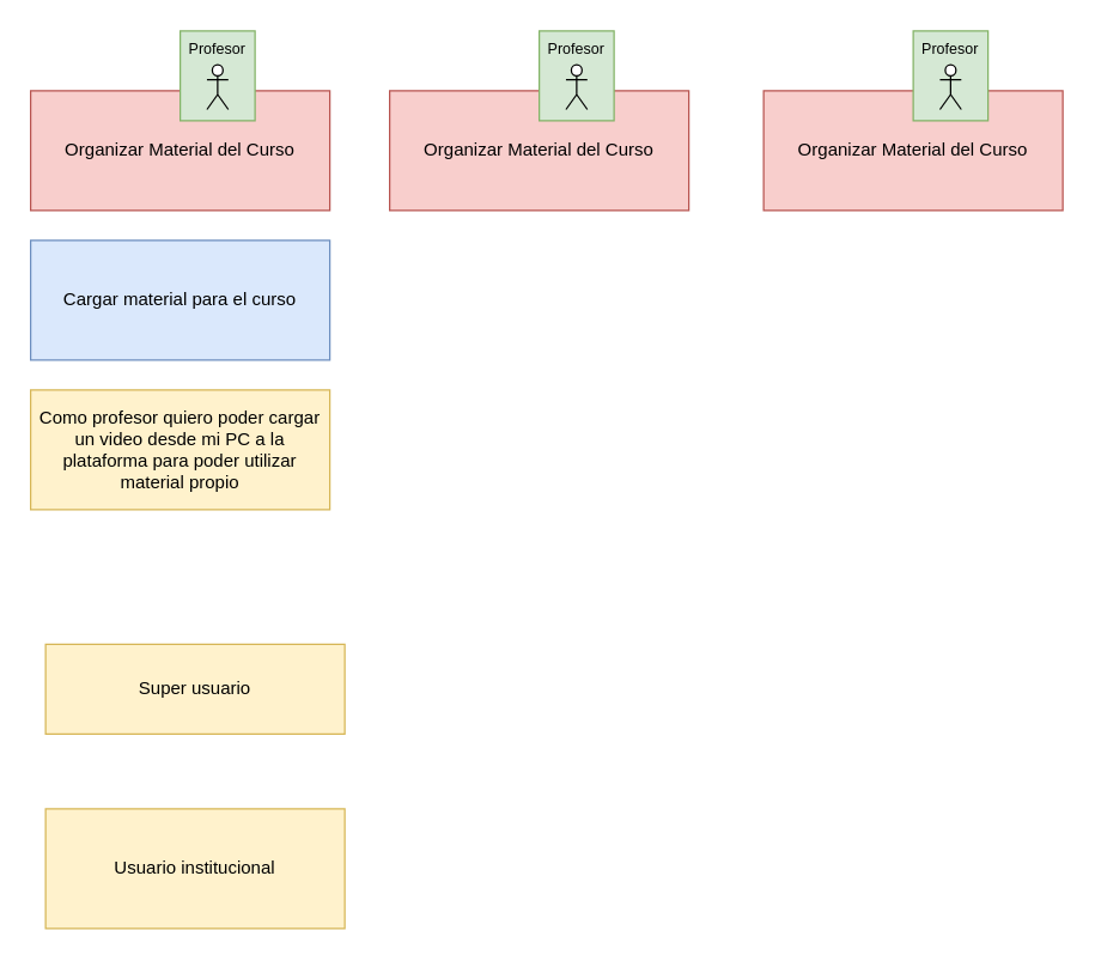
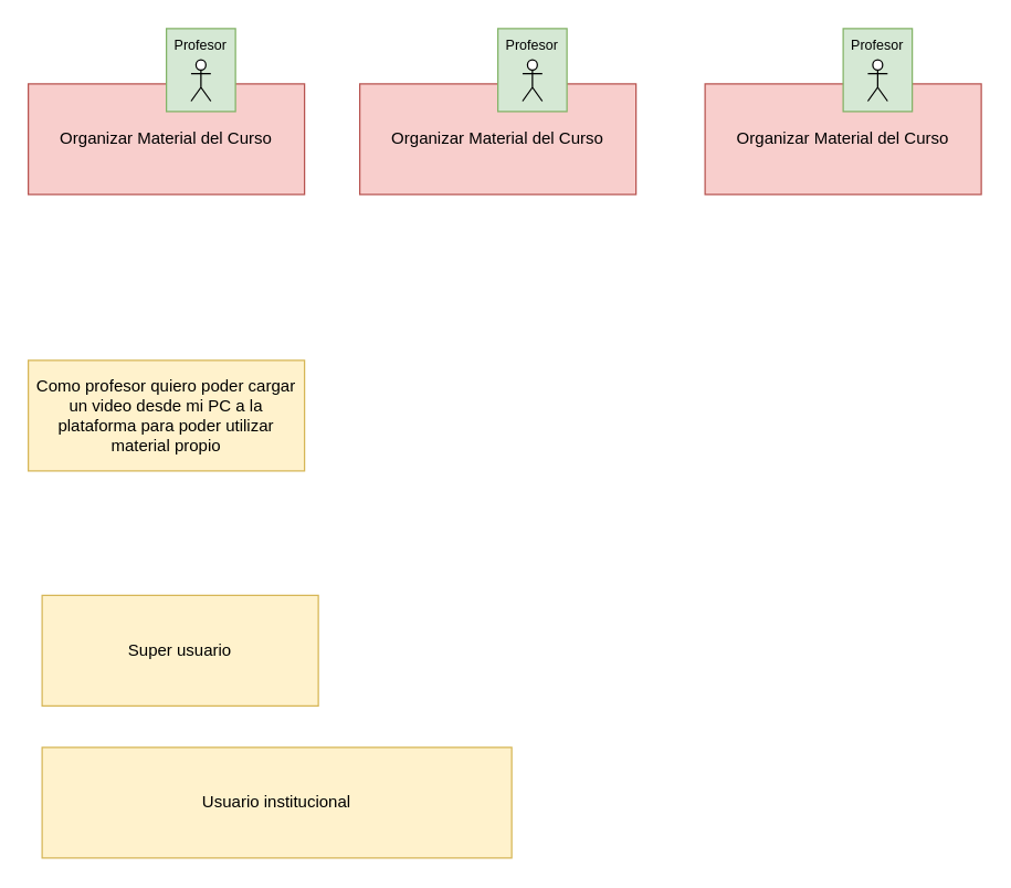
  <mxCell id="0" />
  <mxCell id="1" parent="0" />
  <mxCell id="2" value="Organizar Material del Curso" style="rounded=0;whiteSpace=wrap;html=1;fillColor=#f8cecc;strokeColor=#b85450;" vertex="1" parent="1"><mxGeometry x="20" y="60" width="200" height="80" as="geometry" /></mxCell>
- <mxCell id="3" value="Cargar material para el curso" style="rounded=0;whiteSpace=wrap;html=1;fillColor=#dae8fc;strokeColor=#6c8ebf;" vertex="1" parent="1"><mxGeometry x="20" y="160" width="200" height="80" as="geometry" /></mxCell>
  <mxCell id="4" value="Como profesor quiero poder cargar un video desde mi PC a la plataforma para poder utilizar material propio" style="rounded=0;whiteSpace=wrap;html=1;fillColor=#fff2cc;strokeColor=#d6b656;" vertex="1" parent="1"><mxGeometry x="20" y="260" width="200" height="80" as="geometry" /></mxCell>
  <mxCell id="5" value="" style="group" vertex="1" connectable="0" parent="1"><mxGeometry x="120" y="20" width="50" height="60" as="geometry" /></mxCell>
  <mxCell id="6" value="Profesor" style="rounded=0;whiteSpace=wrap;html=1;fillColor=#d5e8d4;strokeColor=#82b366;fontSize=10;verticalAlign=top;" vertex="1" parent="5"><mxGeometry width="50" height="60" as="geometry" /></mxCell>
  <mxCell id="7" value="Usuario 1" style="shape=umlActor;verticalLabelPosition=bottom;labelBackgroundColor=none;verticalAlign=top;html=1;outlineConnect=0;fillColor=#ffffff;fontSize=8;noLabel=1;fontColor=none;" vertex="1" parent="5"><mxGeometry x="17.857" y="22.5" width="14.286" height="30" as="geometry" /></mxCell>
  <mxCell id="8" value="Organizar Material del Curso" style="rounded=0;whiteSpace=wrap;html=1;fillColor=#f8cecc;strokeColor=#b85450;" vertex="1" parent="1"><mxGeometry x="260" y="60" width="200" height="80" as="geometry" /></mxCell>
  <mxCell id="9" value="" style="group" vertex="1" connectable="0" parent="1"><mxGeometry x="360" y="20" width="50" height="60" as="geometry" /></mxCell>
  <mxCell id="10" value="Profesor" style="rounded=0;whiteSpace=wrap;html=1;fillColor=#d5e8d4;strokeColor=#82b366;fontSize=10;verticalAlign=top;" vertex="1" parent="9"><mxGeometry width="50" height="60" as="geometry" /></mxCell>
  <mxCell id="11" value="Usuario 1" style="shape=umlActor;verticalLabelPosition=bottom;labelBackgroundColor=none;verticalAlign=top;html=1;outlineConnect=0;fillColor=#ffffff;fontSize=8;noLabel=1;fontColor=none;" vertex="1" parent="9"><mxGeometry x="17.857" y="22.5" width="14.286" height="30" as="geometry" /></mxCell>
  <mxCell id="12" value="Organizar Material del Curso" style="rounded=0;whiteSpace=wrap;html=1;fillColor=#f8cecc;strokeColor=#b85450;" vertex="1" parent="1"><mxGeometry x="510" y="60" width="200" height="80" as="geometry" /></mxCell>
  <mxCell id="13" value="" style="group" vertex="1" connectable="0" parent="1"><mxGeometry x="610" y="20" width="50" height="60" as="geometry" /></mxCell>
  <mxCell id="14" value="Profesor" style="rounded=0;whiteSpace=wrap;html=1;fillColor=#d5e8d4;strokeColor=#82b366;fontSize=10;verticalAlign=top;" vertex="1" parent="13"><mxGeometry width="50" height="60" as="geometry" /></mxCell>
  <mxCell id="15" value="Usuario 1" style="shape=umlActor;verticalLabelPosition=bottom;labelBackgroundColor=none;verticalAlign=top;html=1;outlineConnect=0;fillColor=#ffffff;fontSize=8;noLabel=1;fontColor=none;" vertex="1" parent="13"><mxGeometry x="17.857" y="22.5" width="14.286" height="30" as="geometry" /></mxCell>
- <mxCell id="16" value="Super usuario" style="rounded=0;whiteSpace=wrap;html=1;fillColor=#fff2cc;strokeColor=#d6b656;" vertex="1" parent="1"><mxGeometry x="30" y="430" width="200" height="60" as="geometry" /></mxCell>
- <mxCell id="17" value="Usuario institucional" style="rounded=0;whiteSpace=wrap;html=1;fillColor=#fff2cc;strokeColor=#d6b656;" vertex="1" parent="1"><mxGeometry x="30" y="540" width="200" height="80" as="geometry" /></mxCell>
+ <mxCell id="16" value="Super usuario" style="rounded=0;whiteSpace=wrap;html=1;fillColor=#fff2cc;strokeColor=#d6b656;" vertex="1" parent="1"><mxGeometry x="30" y="430" width="200" height="80" as="geometry" /></mxCell>
+ <mxCell id="17" value="Usuario institucional" style="rounded=0;whiteSpace=wrap;html=1;fillColor=#fff2cc;strokeColor=#d6b656;" vertex="1" parent="1"><mxGeometry x="30" y="540" width="340" height="80" as="geometry" /></mxCell>
